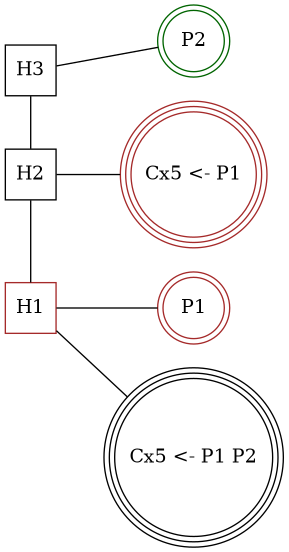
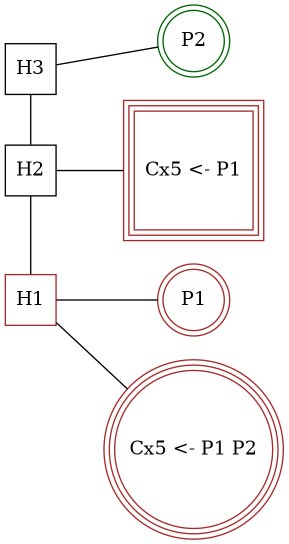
  digraph {
    rankdir=LR
    node [color=brown shape=square]
    edge [arrowhead=none]
    H1
    H2 [color=""]
    H3 [color=""]
    P1 [rank=2 shape=doublecircle]
    P2 [color=darkgreen rank=2 shape=doublecircle]
-   n6 [label="Cx5 <- P1" peripheries=3 shape=circle width=1]
-   n7 [color=black label="Cx5 <- P1 P2" peripheries=3 shape=circle width=1]
+   n6 [label="Cx5 <- P1" peripheries=3 width=1]
+   n7 [label="Cx5 <- P1 P2" peripheries=3 shape=circle width=1]
    subgraph sub_1 {
      rank=min
      H1
      H2
      H3
    }
    subgraph sub_2 {
      H1
      H3
      P1
      P2
    }
    subgraph sub_3 {
      H1
      H2
      n6
      n7
    }
    H2 -> H1
    H3 -> H2
    P1 -> H1
    P2 -> H3
    n6 -> H2
    n7 -> H1
  }
